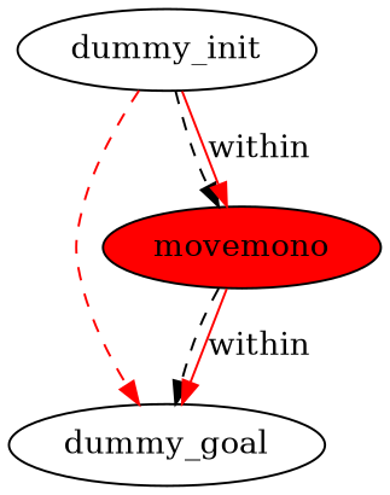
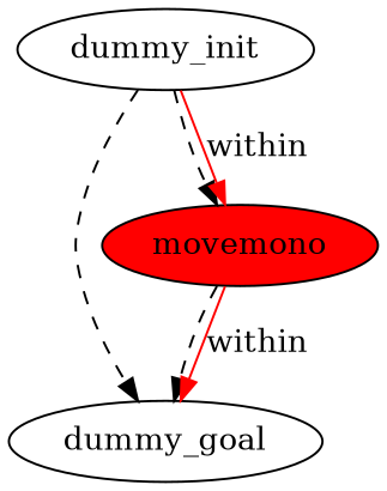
  digraph {
    node [fillcolor=white style=filled]
    edge [color=black style=dashed]
    n1 [label=dummy_init]
    n2 [label=dummy_goal]
    n3 [fillcolor=red label=movemono]
-   n1 -> n2 [color=red]
+   n1 -> n2
    n1 -> n3
    n1 -> n3 [color=red label=within style=""]
    n3 -> n2
    n3 -> n2 [color=red label=within style=""]
  }
